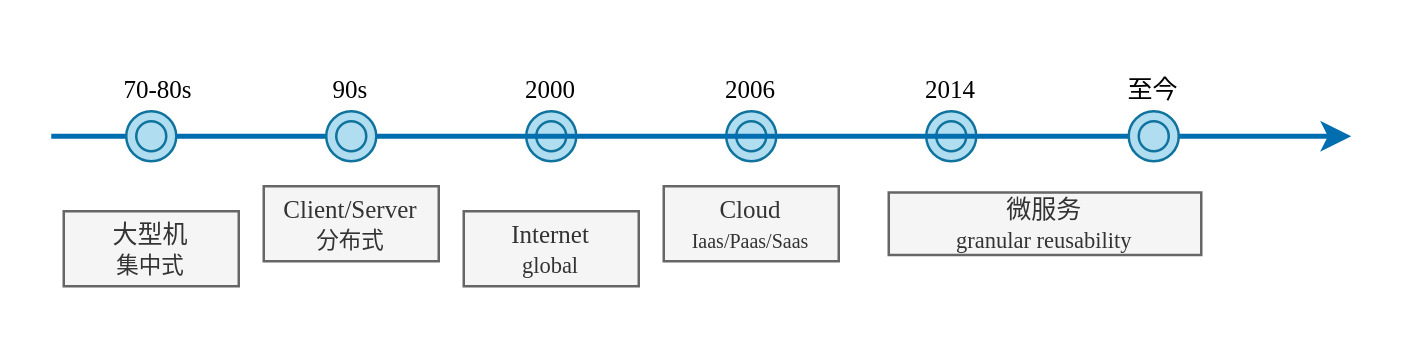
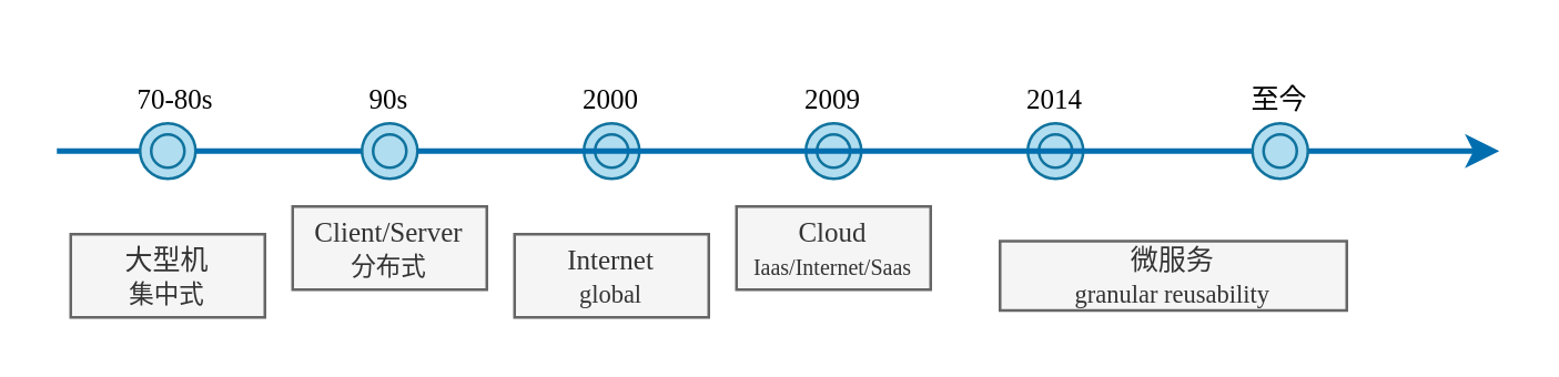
  <mxCell id="0" />
  <mxCell id="1" parent="0" />
  <mxCell id="2" value="" style="endArrow=classic;html=1;rounded=0;strokeWidth=2;fillColor=#1ba1e2;strokeColor=#006EAF;fontFamily=Times New Roman;" parent="1" source="21" edge="1"><mxGeometry width="50" height="50" relative="1" as="geometry"><mxPoint x="10" y="54" as="sourcePoint" /><mxPoint x="540" y="54" as="targetPoint" /></mxGeometry></mxCell>
  <mxCell id="3" value="" style="endArrow=none;html=1;rounded=0;strokeWidth=2;startFill=0;fillColor=#1ba1e2;strokeColor=#006EAF;fontFamily=Times New Roman;" parent="1" target="4" edge="1"><mxGeometry width="50" height="50" relative="1" as="geometry"><mxPoint x="20" y="54" as="sourcePoint" /><mxPoint x="430" y="54" as="targetPoint" /></mxGeometry></mxCell>
  <mxCell id="4" value="" style="ellipse;shape=doubleEllipse;whiteSpace=wrap;html=1;aspect=fixed;fillColor=#b1ddf0;strokeColor=#10739e;fontFamily=Times New Roman;" parent="1" vertex="1"><mxGeometry x="50" y="44" width="20" height="20" as="geometry" /></mxCell>
  <mxCell id="5" value="" style="endArrow=none;html=1;rounded=0;strokeWidth=2;fillColor=#1ba1e2;strokeColor=#006EAF;startFill=0;fontFamily=Times New Roman;" parent="1" source="4" target="6" edge="1"><mxGeometry width="50" height="50" relative="1" as="geometry"><mxPoint x="70" y="54" as="sourcePoint" /><mxPoint x="500" y="54" as="targetPoint" /></mxGeometry></mxCell>
  <mxCell id="6" value="" style="ellipse;shape=doubleEllipse;whiteSpace=wrap;html=1;aspect=fixed;fillColor=#b1ddf0;strokeColor=#10739e;fontFamily=Times New Roman;" parent="1" vertex="1"><mxGeometry x="130" y="44" width="20" height="20" as="geometry" /></mxCell>
  <mxCell id="7" value="" style="ellipse;shape=doubleEllipse;whiteSpace=wrap;html=1;aspect=fixed;fillColor=#b1ddf0;strokeColor=#10739e;fontFamily=Times New Roman;" parent="1" vertex="1"><mxGeometry x="210" y="44" width="20" height="20" as="geometry" /></mxCell>
  <mxCell id="8" value="" style="ellipse;shape=doubleEllipse;whiteSpace=wrap;html=1;aspect=fixed;fillColor=#b1ddf0;strokeColor=#10739e;fontFamily=Times New Roman;" parent="1" vertex="1"><mxGeometry x="290" y="44" width="20" height="20" as="geometry" /></mxCell>
  <mxCell id="9" value="" style="ellipse;shape=doubleEllipse;whiteSpace=wrap;html=1;aspect=fixed;fillColor=#b1ddf0;strokeColor=#10739e;fontFamily=Times New Roman;" parent="1" vertex="1"><mxGeometry x="370" y="44" width="20" height="20" as="geometry" /></mxCell>
  <mxCell id="10" value="70-80s" style="text;html=1;align=center;verticalAlign=middle;whiteSpace=wrap;rounded=0;fontSize=10;fontFamily=Times New Roman;" parent="1" vertex="1"><mxGeometry x="38" y="20" width="50" height="30" as="geometry" /></mxCell>
  <mxCell id="11" value="90s" style="text;html=1;align=center;verticalAlign=middle;whiteSpace=wrap;rounded=0;fontSize=10;fontFamily=Times New Roman;" parent="1" vertex="1"><mxGeometry x="115" y="20" width="50" height="30" as="geometry" /></mxCell>
  <mxCell id="12" value="2000" style="text;html=1;align=center;verticalAlign=middle;whiteSpace=wrap;rounded=0;fontSize=10;fontFamily=Times New Roman;" parent="1" vertex="1"><mxGeometry x="195" y="20" width="50" height="30" as="geometry" /></mxCell>
- <mxCell id="13" value="2006" style="text;html=1;align=center;verticalAlign=middle;whiteSpace=wrap;rounded=0;fontSize=10;fontFamily=Times New Roman;" parent="1" vertex="1"><mxGeometry x="275" y="20" width="50" height="30" as="geometry" /></mxCell>
+ <mxCell id="13" value="2009" style="text;html=1;align=center;verticalAlign=middle;whiteSpace=wrap;rounded=0;fontSize=10;fontFamily=Times New Roman;" parent="1" vertex="1"><mxGeometry x="275" y="20" width="50" height="30" as="geometry" /></mxCell>
  <mxCell id="14" value="2014&lt;span style=&quot;color: rgba(0, 0, 0, 0); font-size: 0px; text-align: start; text-wrap-mode: nowrap;&quot;&gt;%3CmxGraphModel%3E%3Croot%3E%3CmxCell%20id%3D%220%22%2F%3E%3CmxCell%20id%3D%221%22%20parent%3D%220%22%2F%3E%3CmxCell%20id%3D%222%22%20value%3D%222000%22%20style%3D%22text%3Bhtml%3D1%3Balign%3Dcenter%3BverticalAlign%3Dmiddle%3BwhiteSpace%3Dwrap%3Brounded%3D0%3BfontSize%3D10%3B%22%20vertex%3D%221%22%20parent%3D%221%22%3E%3CmxGeometry%20x%3D%22375%22%20y%3D%22326%22%20width%3D%2250%22%20height%3D%2230%22%20as%3D%22geometry%22%2F%3E%3C%2FmxCell%3E%3C%2Froot%3E%3C%2FmxGraphModel%3E&lt;/span&gt;" style="text;html=1;align=center;verticalAlign=middle;whiteSpace=wrap;rounded=0;fontSize=10;fontFamily=Times New Roman;" parent="1" vertex="1"><mxGeometry x="355" y="20" width="50" height="30" as="geometry" /></mxCell>
  <mxCell id="15" value="至今" style="text;html=1;align=center;verticalAlign=middle;whiteSpace=wrap;rounded=0;fontSize=10;fontFamily=宋体;" parent="1" vertex="1"><mxGeometry x="436" y="20" width="50" height="30" as="geometry" /></mxCell>
  <mxCell id="16" value="大型机&lt;div&gt;&lt;font style=&quot;font-size: 9px;&quot;&gt;集中式&lt;/font&gt;&lt;/div&gt;" style="rounded=0;whiteSpace=wrap;html=1;fontSize=10;fillColor=#f5f5f5;strokeColor=#666666;fontColor=#333333;fontFamily=宋体;" parent="1" vertex="1"><mxGeometry x="25" y="84" width="70" height="30" as="geometry" /></mxCell>
  <mxCell id="17" value="Client/Server&lt;br&gt;&lt;div&gt;&lt;font face=&quot;宋体&quot; style=&quot;font-size: 9px;&quot;&gt;分布式&lt;/font&gt;&lt;/div&gt;" style="rounded=0;whiteSpace=wrap;html=1;fontSize=10;fillColor=#f5f5f5;strokeColor=#666666;fontColor=#333333;fontFamily=Times New Roman;" parent="1" vertex="1"><mxGeometry x="105" y="74" width="70" height="30" as="geometry" /></mxCell>
  <mxCell id="18" value="Internet&lt;div&gt;&lt;font style=&quot;font-size: 9px;&quot;&gt;global&lt;/font&gt;&lt;/div&gt;" style="rounded=0;whiteSpace=wrap;html=1;fontSize=10;fillColor=#f5f5f5;strokeColor=#666666;fontColor=#333333;fontFamily=Times New Roman;" parent="1" vertex="1"><mxGeometry x="185" y="84" width="70" height="30" as="geometry" /></mxCell>
- <mxCell id="19" value="Cloud&lt;div&gt;&lt;font style=&quot;font-size: 8px;&quot;&gt;Iaas/Paas/Saas&lt;/font&gt;&lt;/div&gt;" style="rounded=0;whiteSpace=wrap;html=1;fontSize=10;fillColor=#f5f5f5;strokeColor=#666666;fontColor=#333333;fontFamily=Times New Roman;" parent="1" vertex="1"><mxGeometry x="265" y="74" width="70" height="30" as="geometry" /></mxCell>
+ <mxCell id="19" value="Cloud&lt;div&gt;&lt;font style=&quot;font-size: 8px;&quot;&gt;Iaas/Internet/Saas&lt;/font&gt;&lt;/div&gt;" style="rounded=0;whiteSpace=wrap;html=1;fontSize=10;fillColor=#f5f5f5;strokeColor=#666666;fontColor=#333333;fontFamily=Times New Roman;" parent="1" vertex="1"><mxGeometry x="265" y="74" width="70" height="30" as="geometry" /></mxCell>
  <mxCell id="20" value="" style="endArrow=none;html=1;rounded=0;strokeWidth=2;fillColor=#1ba1e2;strokeColor=#006EAF;startFill=0;fontFamily=Times New Roman;" parent="1" source="6" target="21" edge="1"><mxGeometry width="50" height="50" relative="1" as="geometry"><mxPoint x="150" y="54" as="sourcePoint" /><mxPoint x="540" y="54" as="targetPoint" /></mxGeometry></mxCell>
  <mxCell id="21" value="" style="ellipse;shape=doubleEllipse;whiteSpace=wrap;html=1;aspect=fixed;fillColor=#b1ddf0;strokeColor=#10739e;fontFamily=Times New Roman;" parent="1" vertex="1"><mxGeometry x="451" y="44" width="20" height="20" as="geometry" /></mxCell>
- <mxCell id="22" value="&lt;font face=&quot;宋体&quot;&gt;微服务&lt;/font&gt;&lt;br&gt;&lt;div&gt;&lt;font style=&quot;font-size: 9px;&quot;&gt;granular reusability&lt;/font&gt;&lt;/div&gt;" style="rounded=0;whiteSpace=wrap;html=1;fontSize=10;fillColor=#f5f5f5;strokeColor=#666666;fontColor=#333333;fontFamily=Times New Roman;" parent="1" vertex="1"><mxGeometry x="355" y="76.5" width="125" height="25" as="geometry" /></mxCell>
+ <mxCell id="22" value="&lt;font face=&quot;宋体&quot;&gt;微服务&lt;/font&gt;&lt;br&gt;&lt;div&gt;&lt;font style=&quot;font-size: 9px;&quot;&gt;granular reusability&lt;/font&gt;&lt;/div&gt;" style="rounded=0;whiteSpace=wrap;html=1;fontSize=10;fillColor=#f5f5f5;strokeColor=#666666;fontColor=#333333;fontFamily=Times New Roman;" parent="1" vertex="1"><mxGeometry x="360" y="86.5" width="125" height="25" as="geometry" /></mxCell>
